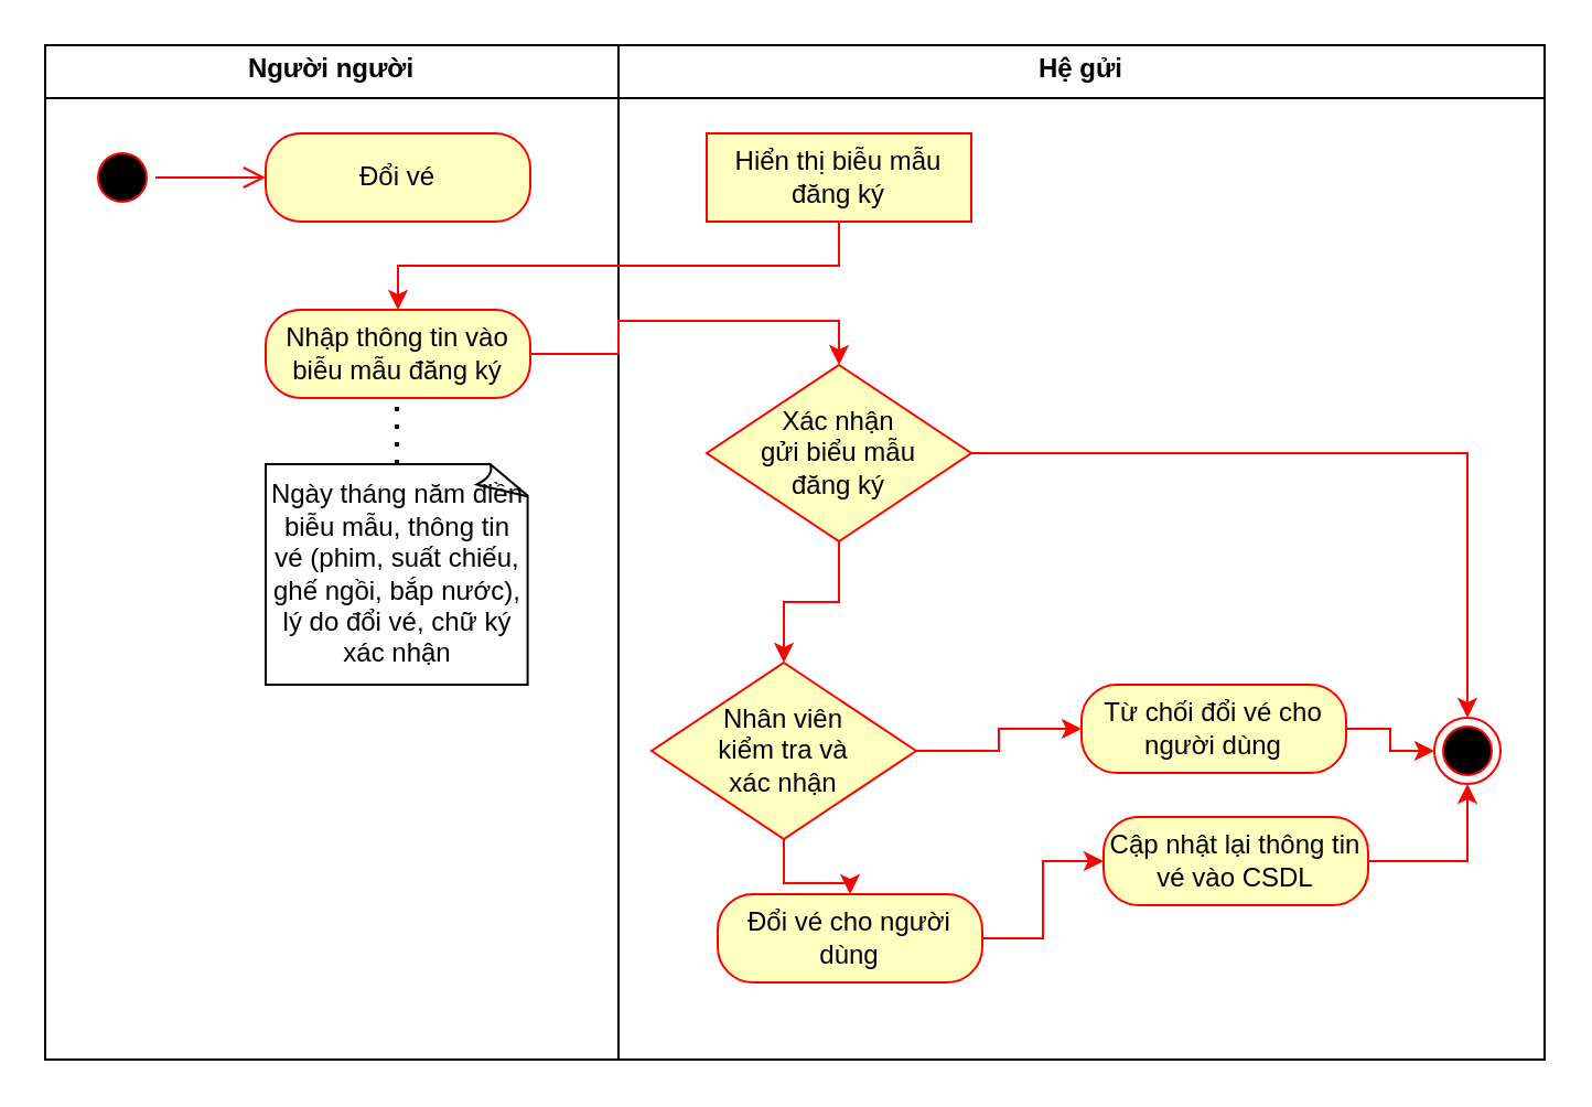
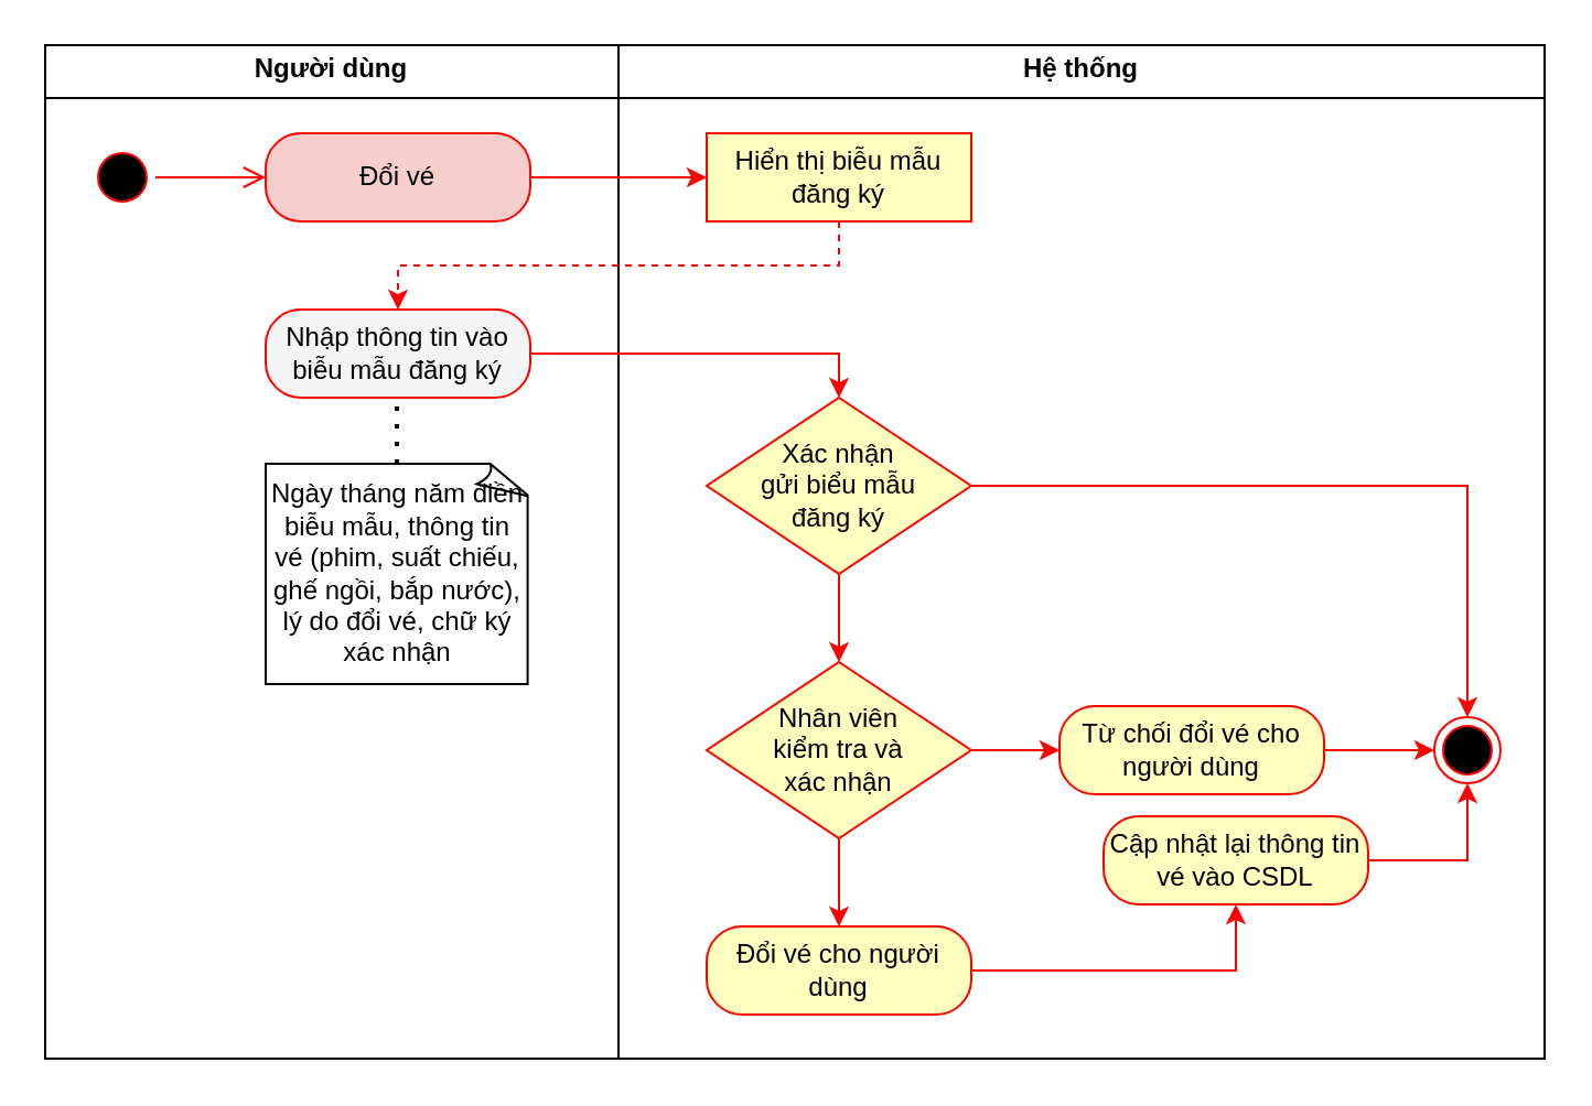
  <mxCell id="0" />
  <mxCell id="1" parent="0" />
- <mxCell id="2" value="&lt;p style=&quot;margin:0px;margin-top:4px;text-align:center;&quot;&gt;&lt;b&gt;Hệ gửi&lt;/b&gt;&lt;/p&gt;&lt;hr size=&quot;1&quot; style=&quot;border-style:solid;&quot;&gt;&lt;div style=&quot;height:2px;&quot;&gt;&lt;/div&gt;" style="verticalAlign=top;align=left;overflow=fill;html=1;whiteSpace=wrap;" vertex="1" parent="1"><mxGeometry x="280" width="420" height="460" as="geometry" y="20" /></mxCell>
- <mxCell id="3" value="&lt;p style=&quot;margin:0px;margin-top:4px;text-align:center;&quot;&gt;&lt;b&gt;Người người&lt;/b&gt;&lt;/p&gt;&lt;hr size=&quot;1&quot; style=&quot;border-style:solid;&quot;&gt;&lt;div style=&quot;height:2px;&quot;&gt;&lt;/div&gt;" style="verticalAlign=top;align=left;overflow=fill;html=1;whiteSpace=wrap;" vertex="1" parent="1"><mxGeometry width="260" height="460" as="geometry" x="20" y="20" /></mxCell>
+ <mxCell id="2" value="&lt;p style=&quot;margin:0px;margin-top:4px;text-align:center;&quot;&gt;&lt;b&gt;Hệ thống&lt;/b&gt;&lt;/p&gt;&lt;hr size=&quot;1&quot; style=&quot;border-style:solid;&quot;&gt;&lt;div style=&quot;height:2px;&quot;&gt;&lt;/div&gt;" style="verticalAlign=top;align=left;overflow=fill;html=1;whiteSpace=wrap;" vertex="1" parent="1"><mxGeometry x="280" width="420" height="460" as="geometry" y="20" /></mxCell>
+ <mxCell id="3" value="&lt;p style=&quot;margin:0px;margin-top:4px;text-align:center;&quot;&gt;&lt;b&gt;Người dùng&lt;/b&gt;&lt;/p&gt;&lt;hr size=&quot;1&quot; style=&quot;border-style:solid;&quot;&gt;&lt;div style=&quot;height:2px;&quot;&gt;&lt;/div&gt;" style="verticalAlign=top;align=left;overflow=fill;html=1;whiteSpace=wrap;" vertex="1" parent="1"><mxGeometry width="260" height="460" as="geometry" x="20" y="20" /></mxCell>
  <mxCell id="4" value="" style="ellipse;html=1;shape=startState;fillColor=#000000;strokeColor=#FF0000;" parent="1" vertex="1"><mxGeometry x="40" y="65" width="30" height="30" as="geometry" /></mxCell>
  <mxCell id="5" value="" style="edgeStyle=orthogonalEdgeStyle;html=1;verticalAlign=bottom;endArrow=open;endSize=8;strokeColor=#FF0000;rounded=0;entryX=0;entryY=0.5;entryDx=0;entryDy=0;" parent="1" source="4" target="7" edge="1"><mxGeometry relative="1" as="geometry"><mxPoint x="55" y="150" as="targetPoint" /></mxGeometry></mxCell>
- <mxCell id="7" value="Đổi vé" style="rounded=1;whiteSpace=wrap;html=1;arcSize=40;fontColor=#000000;fillColor=#ffffc0;strokeColor=#FF0000;" parent="1" vertex="1"><mxGeometry x="120" y="60" width="120" height="40" as="geometry" /></mxCell>
- <mxCell id="8" style="edgeStyle=orthogonalEdgeStyle;rounded=0;orthogonalLoop=1;jettySize=auto;html=1;entryX=0.5;entryY=0;entryDx=0;entryDy=0;strokeColor=#FF0000;" edge="1" parent="1" source="9" target="11"><mxGeometry relative="1" as="geometry"><mxPoint x="340" y="140" as="targetPoint" /><Array as="points"><mxPoint x="380" y="120" /><mxPoint x="180" y="120" /></Array></mxGeometry></mxCell>
+ <mxCell id="6" value="" style="edgeStyle=orthogonalEdgeStyle;rounded=0;orthogonalLoop=1;jettySize=auto;html=1;strokeColor=#FF0000;" edge="1" parent="1" source="7" target="9"><mxGeometry relative="1" as="geometry" /></mxCell>
+ <mxCell id="7" value="Đổi vé" style="rounded=1;whiteSpace=wrap;html=1;arcSize=40;fontColor=#000000;fillColor=#f8cecc;strokeColor=#FF0000;" parent="1" vertex="1"><mxGeometry x="120" y="60" width="120" height="40" as="geometry" /></mxCell>
+ <mxCell id="8" style="edgeStyle=orthogonalEdgeStyle;rounded=0;orthogonalLoop=1;jettySize=auto;html=1;entryX=0.5;entryY=0;entryDx=0;entryDy=0;strokeColor=#FF0000;dashed=1;" edge="1" parent="1" source="9" target="11"><mxGeometry relative="1" as="geometry"><mxPoint x="340" y="140" as="targetPoint" /><Array as="points"><mxPoint x="380" y="120" /><mxPoint x="180" y="120" /></Array></mxGeometry></mxCell>
  <mxCell id="9" value="Hiển thị biễu mẫu đăng ký" style="whiteSpace=wrap;html=1;arcSize=40;fontColor=#000000;fillColor=#ffffc0;strokeColor=#FF0000;rounded=0;" vertex="1" parent="1"><mxGeometry x="320" y="60" width="120" height="40" as="geometry" /></mxCell>
  <mxCell id="10" style="edgeStyle=orthogonalEdgeStyle;rounded=0;orthogonalLoop=1;jettySize=auto;html=1;entryX=0.5;entryY=0;entryDx=0;entryDy=0;strokeColor=#FF0000;" edge="1" parent="1" source="11" target="16"><mxGeometry relative="1" as="geometry" /></mxCell>
- <mxCell id="11" value="Nhập thông tin vào biễu mẫu đăng ký" style="rounded=1;whiteSpace=wrap;html=1;arcSize=40;fontColor=#000000;fillColor=#ffffc0;strokeColor=#FF0000;" vertex="1" parent="1"><mxGeometry x="120" y="140" width="120" height="40" as="geometry" /></mxCell>
+ <mxCell id="11" value="Nhập thông tin vào biễu mẫu đăng ký" style="rounded=1;whiteSpace=wrap;html=1;arcSize=40;fontColor=#000000;fillColor=#f5f5f5;strokeColor=#FF0000;" vertex="1" parent="1"><mxGeometry x="120" y="140" width="120" height="40" as="geometry" /></mxCell>
  <mxCell id="12" value="Ngày tháng năm điền biễu mẫu, thông tin vé (phim, suất chiếu, ghế ngồi, bắp nước), lý do đổi vé, chữ ký xác nhận" style="whiteSpace=wrap;html=1;shape=mxgraph.basic.document;strokeColor=#000000;" vertex="1" parent="1"><mxGeometry x="120" y="210" width="120" height="100" as="geometry" /></mxCell>
  <mxCell id="13" value="" style="endArrow=none;dashed=1;html=1;dashPattern=1 3;strokeWidth=2;rounded=0;strokeColor=#000000;" edge="1" parent="1"><mxGeometry width="50" height="50" relative="1" as="geometry"><mxPoint x="179.5" y="210" as="sourcePoint" /><mxPoint x="179.5" y="180" as="targetPoint" /></mxGeometry></mxCell>
  <mxCell id="14" value="" style="edgeStyle=orthogonalEdgeStyle;rounded=0;orthogonalLoop=1;jettySize=auto;html=1;strokeColor=#FF0000;" edge="1" parent="1" source="16" target="19"><mxGeometry relative="1" as="geometry" /></mxCell>
  <mxCell id="15" value="" style="edgeStyle=orthogonalEdgeStyle;rounded=0;orthogonalLoop=1;jettySize=auto;html=1;strokeColor=#FF0000;" edge="1" parent="1" source="16" target="24"><mxGeometry relative="1" as="geometry" /></mxCell>
- <mxCell id="16" value="Xác nhận&lt;br&gt;gửi biểu mẫu&lt;br&gt;đăng ký" style="rhombus;whiteSpace=wrap;html=1;fontColor=#000000;fillColor=#ffffc0;strokeColor=#FF0000;" vertex="1" parent="1"><mxGeometry x="320" y="165" width="120" height="80" as="geometry" /></mxCell>
+ <mxCell id="16" value="Xác nhận&lt;br&gt;gửi biểu mẫu&lt;br&gt;đăng ký" style="rhombus;whiteSpace=wrap;html=1;fontColor=#000000;fillColor=#ffffc0;strokeColor=#FF0000;" vertex="1" parent="1"><mxGeometry x="320" y="180" width="120" height="80" as="geometry" /></mxCell>
  <mxCell id="17" value="" style="edgeStyle=orthogonalEdgeStyle;rounded=0;orthogonalLoop=1;jettySize=auto;html=1;strokeColor=#FF0000;" edge="1" parent="1" source="19" target="21"><mxGeometry relative="1" as="geometry" /></mxCell>
  <mxCell id="18" value="" style="edgeStyle=orthogonalEdgeStyle;rounded=0;orthogonalLoop=1;jettySize=auto;html=1;strokeColor=#FF0000;" edge="1" parent="1" source="19" target="23"><mxGeometry relative="1" as="geometry" /></mxCell>
- <mxCell id="19" value="Nhân viên&lt;div&gt;kiểm tra và&lt;/div&gt;&lt;div&gt;xác nhận&lt;/div&gt;" style="rhombus;whiteSpace=wrap;html=1;fontColor=#000000;fillColor=#ffffc0;strokeColor=#FF0000;" vertex="1" parent="1"><mxGeometry x="295" y="300" width="120" height="80" as="geometry" /></mxCell>
+ <mxCell id="19" value="Nhân viên&lt;div&gt;kiểm tra và&lt;/div&gt;&lt;div&gt;xác nhận&lt;/div&gt;" style="rhombus;whiteSpace=wrap;html=1;fontColor=#000000;fillColor=#ffffc0;strokeColor=#FF0000;" vertex="1" parent="1"><mxGeometry x="320" y="300" width="120" height="80" as="geometry" /></mxCell>
  <mxCell id="20" value="" style="edgeStyle=orthogonalEdgeStyle;rounded=0;orthogonalLoop=1;jettySize=auto;html=1;strokeColor=light-dark(#FF0000,#FFFFFF);" edge="1" parent="1" source="21" target="26"><mxGeometry relative="1" as="geometry" /></mxCell>
- <mxCell id="21" value="Đổi vé cho người dùng" style="rounded=1;whiteSpace=wrap;html=1;arcSize=40;fontColor=#000000;fillColor=#ffffc0;strokeColor=#FF0000;" vertex="1" parent="1"><mxGeometry x="325" y="405" width="120" height="40" as="geometry" /></mxCell>
+ <mxCell id="21" value="Đổi vé cho người dùng" style="rounded=1;whiteSpace=wrap;html=1;arcSize=40;fontColor=#000000;fillColor=#ffffc0;strokeColor=#FF0000;" vertex="1" parent="1"><mxGeometry x="320" y="420" width="120" height="40" as="geometry" /></mxCell>
  <mxCell id="22" value="" style="edgeStyle=orthogonalEdgeStyle;rounded=0;orthogonalLoop=1;jettySize=auto;html=1;strokeColor=#FF0000;" edge="1" parent="1" source="23" target="24"><mxGeometry relative="1" as="geometry" /></mxCell>
- <mxCell id="23" value="Từ chối đổi vé cho người dùng" style="rounded=1;whiteSpace=wrap;html=1;arcSize=40;fontColor=#000000;fillColor=#ffffc0;strokeColor=#FF0000;" vertex="1" parent="1"><mxGeometry x="490" y="310" width="120" height="40" as="geometry" /></mxCell>
+ <mxCell id="23" value="Từ chối đổi vé cho người dùng" style="rounded=1;whiteSpace=wrap;html=1;arcSize=40;fontColor=#000000;fillColor=#ffffc0;strokeColor=#FF0000;" vertex="1" parent="1"><mxGeometry x="480" y="320" width="120" height="40" as="geometry" /></mxCell>
  <mxCell id="24" value="" style="ellipse;html=1;shape=endState;fillColor=#000000;strokeColor=#FF0000;" vertex="1" parent="1"><mxGeometry x="650" y="325" width="30" height="30" as="geometry" /></mxCell>
  <mxCell id="25" style="edgeStyle=orthogonalEdgeStyle;rounded=0;orthogonalLoop=1;jettySize=auto;html=1;entryX=0.5;entryY=1;entryDx=0;entryDy=0;strokeColor=light-dark(#FF0000,#FFFFFF);" edge="1" parent="1" source="26" target="24"><mxGeometry relative="1" as="geometry" /></mxCell>
  <mxCell id="26" value="Cập nhật lại thông tin vé vào CSDL" style="rounded=1;whiteSpace=wrap;html=1;arcSize=40;fontColor=#000000;fillColor=#ffffc0;strokeColor=#FF0000;" vertex="1" parent="1"><mxGeometry x="500" y="370" width="120" height="40" as="geometry" /></mxCell>
